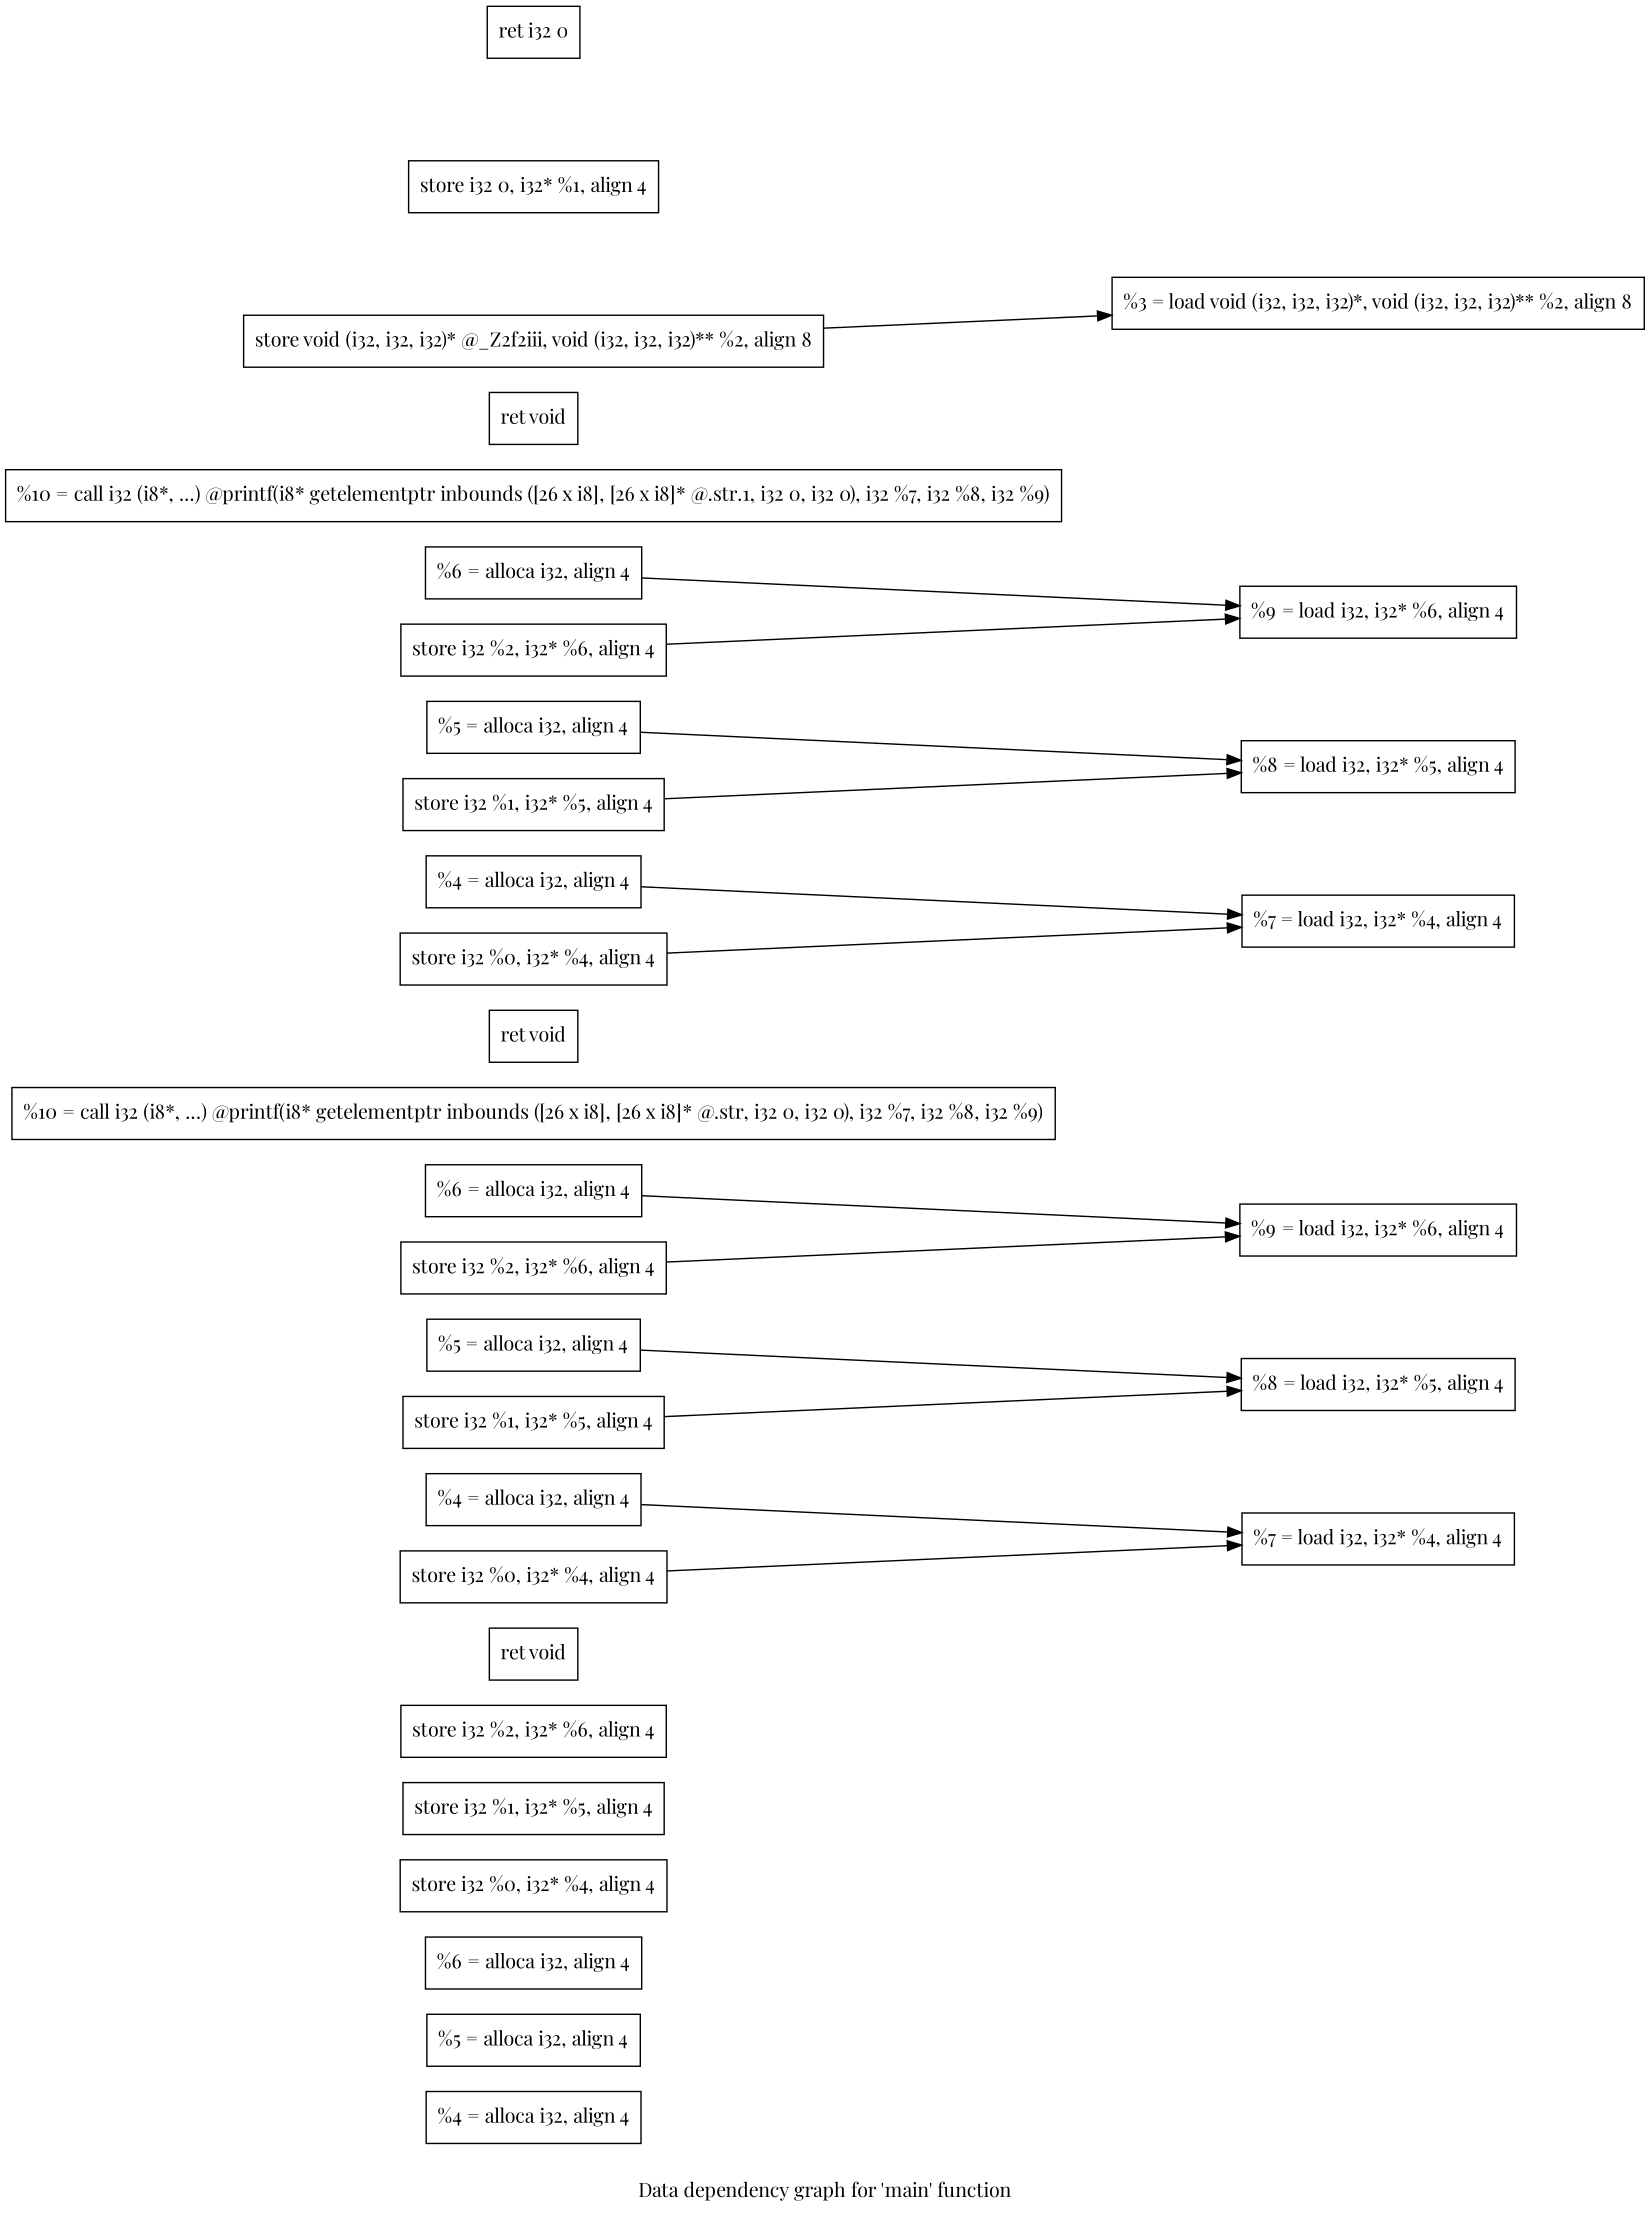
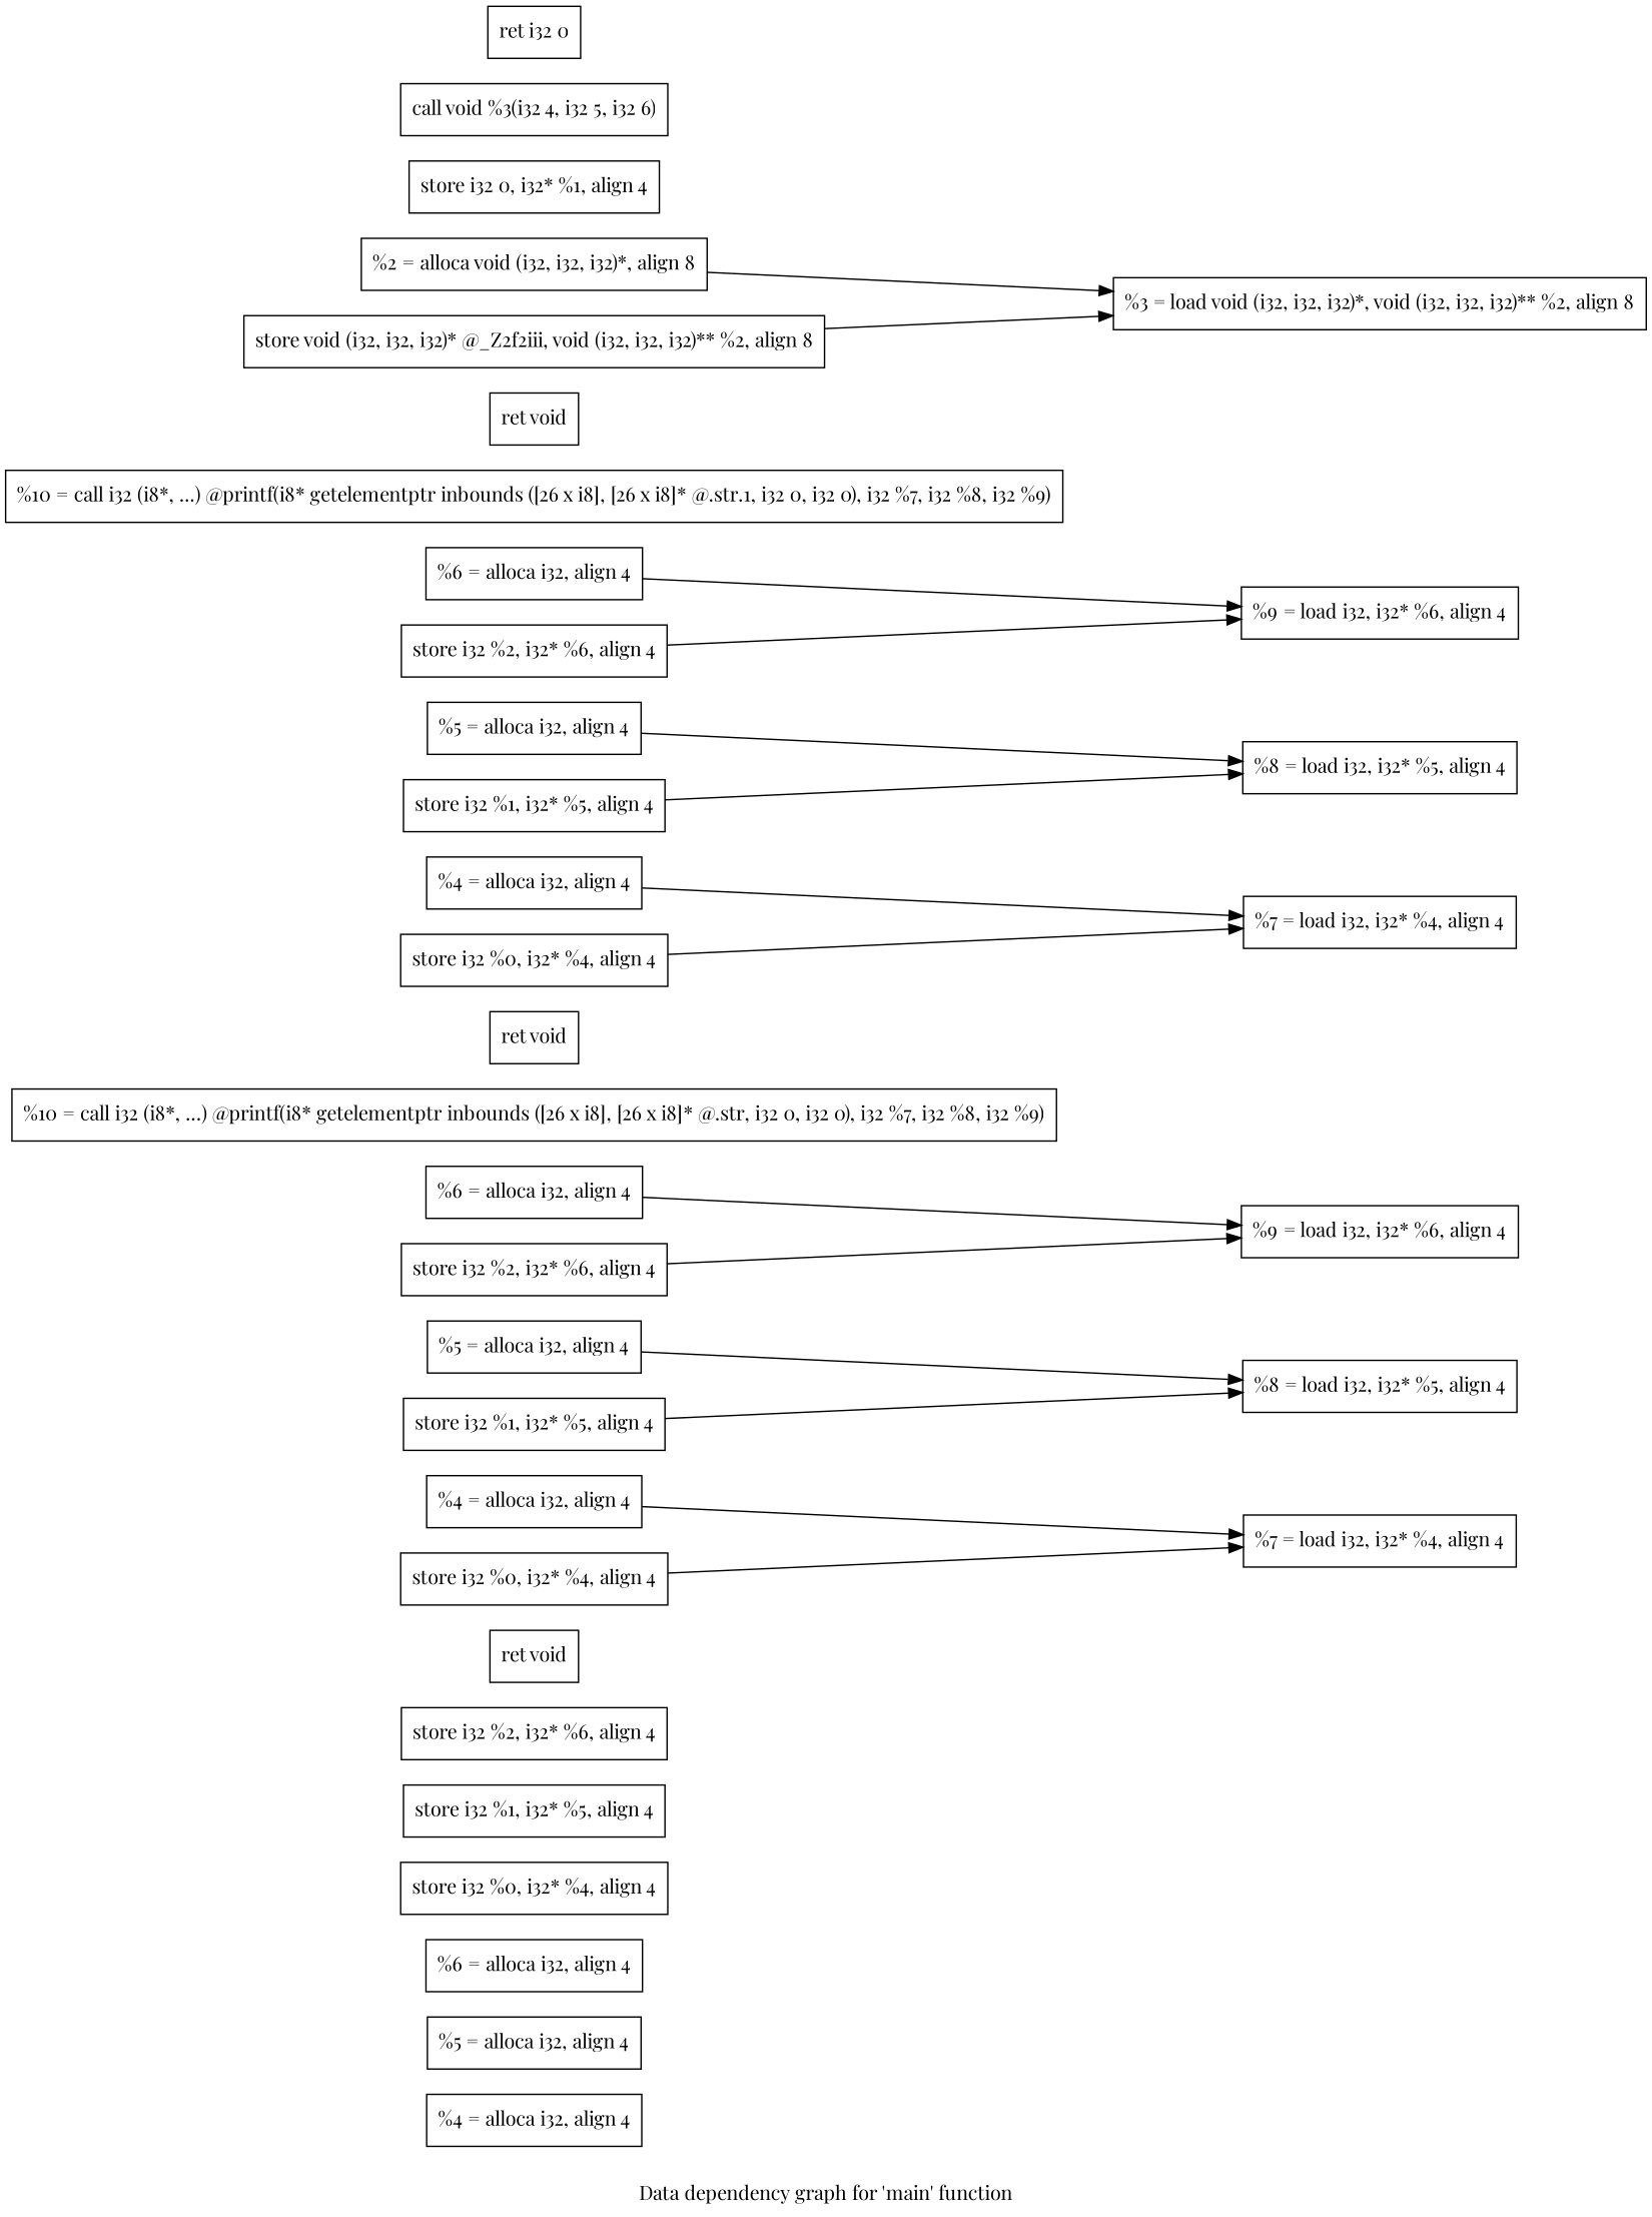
  digraph {
    fontname="Playfair Display"
    label="Data dependency graph for 'main' function"
    rankdir=LR
    node [fontname="Playfair Display" shape=record]
    edge [fontname="Playfair Display"]
    n1 [label="{  %4 = alloca i32, align 4}"]
    n2 [label="{  %5 = alloca i32, align 4}"]
    n3 [label="{  %6 = alloca i32, align 4}"]
    n4 [label="{  store i32 %0, i32* %4, align 4}"]
    n5 [label="{  store i32 %1, i32* %5, align 4}"]
    n6 [label="{  store i32 %2, i32* %6, align 4}"]
    n7 [label="{  ret void}"]
    n8 [label="{  %4 = alloca i32, align 4}"]
    n9 [label="{  %7 = load i32, i32* %4, align 4}"]
    n10 [label="{  %5 = alloca i32, align 4}"]
    n11 [label="{  %8 = load i32, i32* %5, align 4}"]
    n12 [label="{  %6 = alloca i32, align 4}"]
    n13 [label="{  %9 = load i32, i32* %6, align 4}"]
    n14 [label="{  store i32 %0, i32* %4, align 4}"]
    n15 [label="{  store i32 %1, i32* %5, align 4}"]
    n16 [label="{  store i32 %2, i32* %6, align 4}"]
    n17 [label="{  %10 = call i32 (i8*, ...) @printf(i8* getelementptr inbounds ([26 x i8], [26 x i8]* @.str, i32 0, i32 0), i32 %7, i32 %8, i32 %9)}"]
    n18 [label="{  ret void}"]
    n19 [label="{  %4 = alloca i32, align 4}"]
    n20 [label="{  %7 = load i32, i32* %4, align 4}"]
    n21 [label="{  %5 = alloca i32, align 4}"]
    n22 [label="{  %8 = load i32, i32* %5, align 4}"]
    n23 [label="{  %6 = alloca i32, align 4}"]
    n24 [label="{  %9 = load i32, i32* %6, align 4}"]
    n25 [label="{  store i32 %0, i32* %4, align 4}"]
    n26 [label="{  store i32 %1, i32* %5, align 4}"]
    n27 [label="{  store i32 %2, i32* %6, align 4}"]
    n28 [label="{  %10 = call i32 (i8*, ...) @printf(i8* getelementptr inbounds ([26 x i8], [26 x i8]* @.str.1, i32 0, i32 0), i32 %7, i32 %8, i32 %9)}"]
    n29 [label="{  ret void}"]
+   n30 [label="{  %2 = alloca void (i32, i32, i32)*, align 8}"]
    n31 [label="{  %3 = load void (i32, i32, i32)*, void (i32, i32, i32)** %2, align 8}"]
    n32 [label="{  store i32 0, i32* %1, align 4}"]
    n33 [label="{  store void (i32, i32, i32)* @_Z2f2iii, void (i32, i32, i32)** %2, align 8}"]
+   n34 [label="{  call void %3(i32 4, i32 5, i32 6)}"]
    n35 [label="{  ret i32 0}"]
    n8 -> n9
    n10 -> n11
    n12 -> n13
    n14 -> n9
    n15 -> n11
    n16 -> n13
    n19 -> n20
    n21 -> n22
    n23 -> n24
    n25 -> n20
    n26 -> n22
    n27 -> n24
+   n30 -> n31
    n33 -> n31
  }
